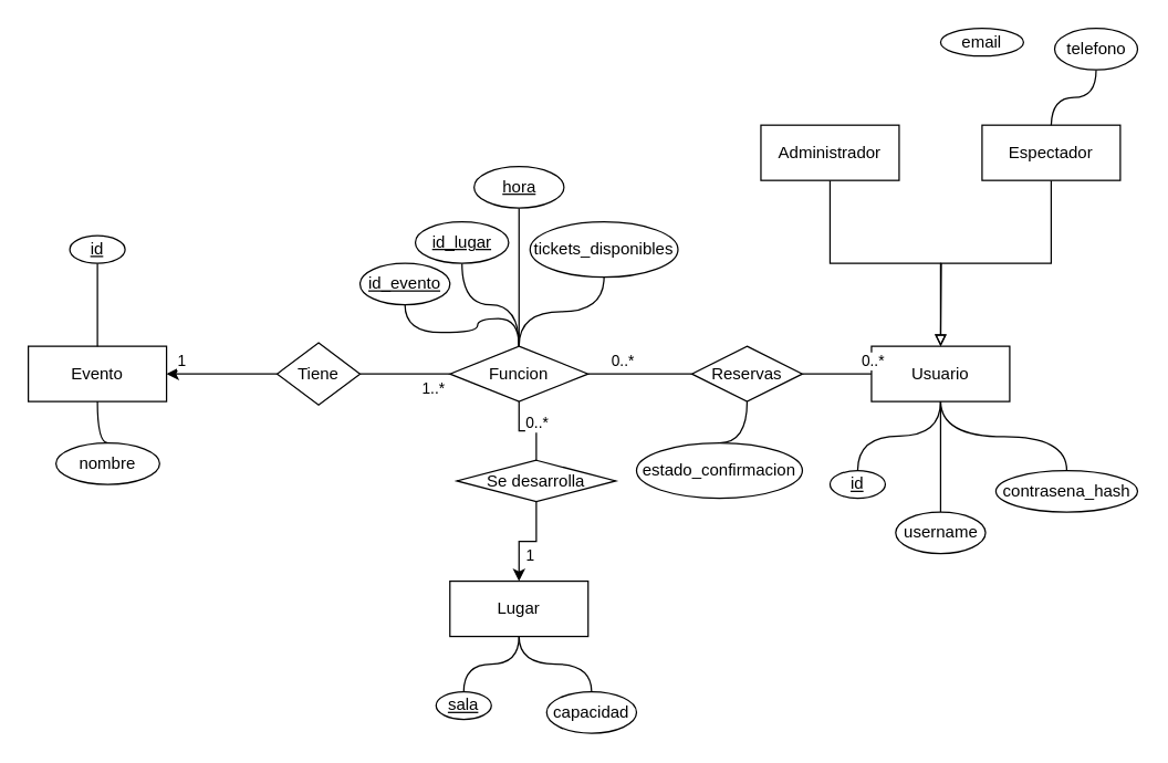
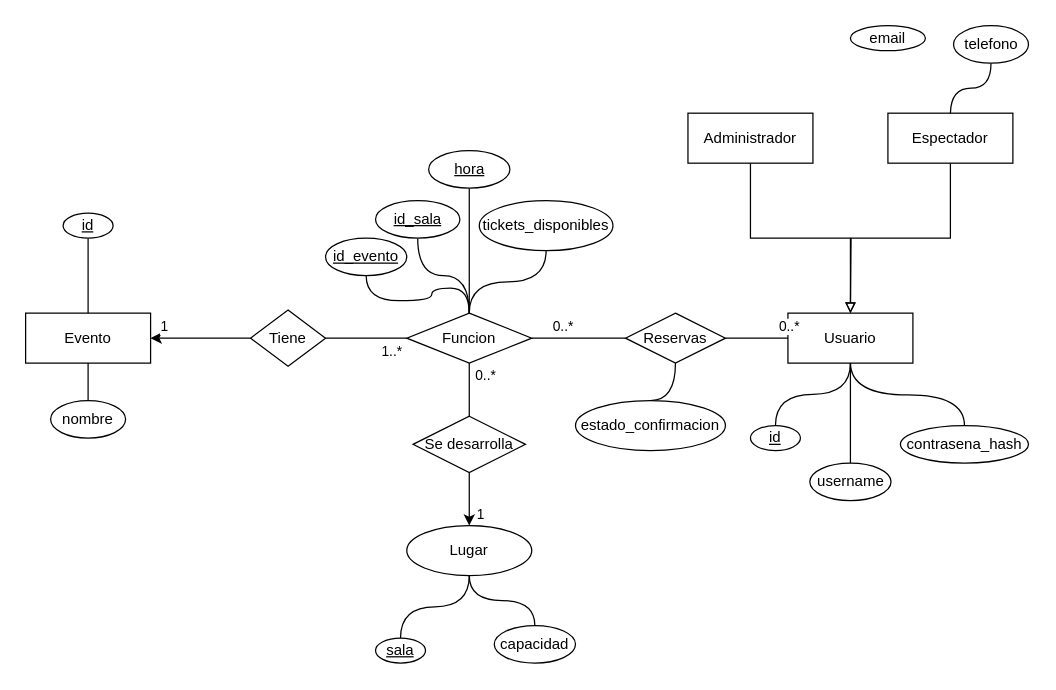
  <mxCell id="0" />
  <mxCell id="1" parent="0" />
  <mxCell id="2" value="Evento" style="whiteSpace=wrap;html=1;align=center;" parent="1" vertex="1"><mxGeometry x="20" y="250" width="100" height="40" as="geometry" /></mxCell>
  <mxCell id="3" value="Funcion" style="rhombus;whiteSpace=wrap;html=1;align=center;" parent="1" vertex="1"><mxGeometry x="325" y="250" width="100" height="40" as="geometry" /></mxCell>
- <mxCell id="4" value="&lt;div&gt;Lugar&lt;/div&gt;" style="whiteSpace=wrap;html=1;align=center;" parent="1" vertex="1"><mxGeometry x="325" y="420" width="100" height="40" as="geometry" /></mxCell>
+ <mxCell id="4" value="&lt;div&gt;Lugar&lt;/div&gt;" style="ellipse;whiteSpace=wrap;html=1;align=center;" parent="1" vertex="1"><mxGeometry x="325" y="420" width="100" height="40" as="geometry" /></mxCell>
  <mxCell id="5" value="Usuario" style="whiteSpace=wrap;html=1;align=center;" parent="1" vertex="1"><mxGeometry x="630" y="250" width="100" height="40" as="geometry" /></mxCell>
  <mxCell id="6" style="edgeStyle=orthogonalEdgeStyle;rounded=0;orthogonalLoop=1;jettySize=auto;html=1;exitX=0.5;exitY=1;exitDx=0;exitDy=0;endArrow=block;endFill=0;" parent="1" source="7" edge="1"><mxGeometry relative="1" as="geometry"><mxPoint x="680" y="250" as="targetPoint" /></mxGeometry></mxCell>
  <mxCell id="7" value="Espectador" style="whiteSpace=wrap;html=1;align=center;" parent="1" vertex="1"><mxGeometry x="710" y="90" width="100" height="40" as="geometry" /></mxCell>
  <mxCell id="8" style="edgeStyle=orthogonalEdgeStyle;rounded=0;orthogonalLoop=1;jettySize=auto;html=1;exitX=0.5;exitY=1;exitDx=0;exitDy=0;entryX=0.5;entryY=0;entryDx=0;entryDy=0;endArrow=block;endFill=0;" parent="1" source="9" target="5" edge="1"><mxGeometry relative="1" as="geometry" /></mxCell>
  <mxCell id="9" value="Administrador" style="whiteSpace=wrap;html=1;align=center;" parent="1" vertex="1"><mxGeometry x="550" y="90" width="100" height="40" as="geometry" /></mxCell>
  <mxCell id="10" style="edgeStyle=orthogonalEdgeStyle;rounded=0;orthogonalLoop=1;jettySize=auto;html=1;exitX=0;exitY=0.5;exitDx=0;exitDy=0;entryX=1;entryY=0.5;entryDx=0;entryDy=0;" parent="1" source="14" target="2" edge="1"><mxGeometry relative="1" as="geometry" /></mxCell>
  <mxCell id="11" value="1" style="edgeLabel;html=1;align=center;verticalAlign=middle;resizable=0;points=[];" vertex="1" connectable="0" parent="10"><mxGeometry x="-0.15" relative="1" as="geometry"><mxPoint x="-36" y="-10" as="offset" /></mxGeometry></mxCell>
  <mxCell id="12" style="edgeStyle=orthogonalEdgeStyle;rounded=0;orthogonalLoop=1;jettySize=auto;html=1;exitX=1;exitY=0.5;exitDx=0;exitDy=0;entryX=0;entryY=0.5;entryDx=0;entryDy=0;endArrow=none;endFill=0;" parent="1" source="14" target="3" edge="1"><mxGeometry relative="1" as="geometry" /></mxCell>
  <mxCell id="13" value="&lt;div&gt;1..*&lt;/div&gt;" style="edgeLabel;html=1;align=center;verticalAlign=middle;resizable=0;points=[];" vertex="1" connectable="0" parent="12"><mxGeometry x="0.169" y="-2" relative="1" as="geometry"><mxPoint x="14" y="8" as="offset" /></mxGeometry></mxCell>
  <mxCell id="14" value="Tiene" style="shape=rhombus;perimeter=rhombusPerimeter;whiteSpace=wrap;html=1;align=center;" parent="1" vertex="1"><mxGeometry x="200" y="247.5" width="60" height="45" as="geometry" /></mxCell>
  <mxCell id="15" style="edgeStyle=orthogonalEdgeStyle;rounded=0;orthogonalLoop=1;jettySize=auto;html=1;exitX=0.5;exitY=1;exitDx=0;exitDy=0;entryX=0.5;entryY=0;entryDx=0;entryDy=0;endArrow=classic;endFill=1;" parent="1" source="19" target="4" edge="1"><mxGeometry relative="1" as="geometry" /></mxCell>
  <mxCell id="16" value="1" style="edgeLabel;html=1;align=center;verticalAlign=middle;resizable=0;points=[];" vertex="1" connectable="0" parent="15"><mxGeometry x="0.154" y="2" relative="1" as="geometry"><mxPoint x="6" y="8" as="offset" /></mxGeometry></mxCell>
  <mxCell id="17" style="edgeStyle=orthogonalEdgeStyle;rounded=0;orthogonalLoop=1;jettySize=auto;html=1;exitX=0.5;exitY=0;exitDx=0;exitDy=0;entryX=0.5;entryY=1;entryDx=0;entryDy=0;endArrow=none;endFill=0;" parent="1" source="19" target="3" edge="1"><mxGeometry relative="1" as="geometry" /></mxCell>
  <mxCell id="18" value="0..*" style="edgeLabel;html=1;align=center;verticalAlign=middle;resizable=0;points=[];" vertex="1" connectable="0" parent="17"><mxGeometry x="0.254" relative="1" as="geometry"><mxPoint x="12" y="-6" as="offset" /></mxGeometry></mxCell>
- <mxCell id="19" value="Se desarrolla" style="shape=rhombus;perimeter=rhombusPerimeter;whiteSpace=wrap;html=1;align=center;" parent="1" vertex="1"><mxGeometry x="330" y="332.5" width="115" height="30" as="geometry" /></mxCell>
+ <mxCell id="19" value="Se desarrolla" style="shape=rhombus;perimeter=rhombusPerimeter;whiteSpace=wrap;html=1;align=center;" parent="1" vertex="1"><mxGeometry x="330" y="332.5" width="90" height="45" as="geometry" /></mxCell>
  <mxCell id="20" style="edgeStyle=orthogonalEdgeStyle;rounded=0;orthogonalLoop=1;jettySize=auto;html=1;exitX=0;exitY=0.5;exitDx=0;exitDy=0;entryX=1;entryY=0.5;entryDx=0;entryDy=0;endArrow=none;endFill=0;" parent="1" source="24" target="3" edge="1"><mxGeometry relative="1" as="geometry" /></mxCell>
  <mxCell id="21" value="0..*" style="edgeLabel;html=1;align=center;verticalAlign=middle;resizable=0;points=[];" vertex="1" connectable="0" parent="20"><mxGeometry x="-0.221" relative="1" as="geometry"><mxPoint x="-22" y="-10" as="offset" /></mxGeometry></mxCell>
  <mxCell id="22" style="edgeStyle=orthogonalEdgeStyle;rounded=0;orthogonalLoop=1;jettySize=auto;html=1;exitX=1;exitY=0.5;exitDx=0;exitDy=0;entryX=0;entryY=0.5;entryDx=0;entryDy=0;endArrow=none;endFill=0;" parent="1" source="24" target="5" edge="1"><mxGeometry relative="1" as="geometry" /></mxCell>
  <mxCell id="23" value="0..*" style="edgeLabel;html=1;align=center;verticalAlign=middle;resizable=0;points=[];" vertex="1" connectable="0" parent="22"><mxGeometry x="-0.339" y="2" relative="1" as="geometry"><mxPoint x="33" y="-8" as="offset" /></mxGeometry></mxCell>
  <mxCell id="24" value="Reservas" style="shape=rhombus;perimeter=rhombusPerimeter;whiteSpace=wrap;html=1;align=center;" parent="1" vertex="1"><mxGeometry x="500" y="250" width="80" height="40" as="geometry" /></mxCell>
  <mxCell id="25" style="edgeStyle=orthogonalEdgeStyle;rounded=0;orthogonalLoop=1;jettySize=auto;html=1;exitX=0.5;exitY=0;exitDx=0;exitDy=0;entryX=0.5;entryY=1;entryDx=0;entryDy=0;endArrow=none;endFill=0;curved=1;" parent="1" source="26" target="5" edge="1"><mxGeometry relative="1" as="geometry" /></mxCell>
  <mxCell id="26" value="id" style="ellipse;whiteSpace=wrap;html=1;align=center;fontStyle=4;" parent="1" vertex="1"><mxGeometry x="600" y="340" width="40" height="20" as="geometry" /></mxCell>
  <mxCell id="27" style="edgeStyle=orthogonalEdgeStyle;rounded=0;orthogonalLoop=1;jettySize=auto;html=1;exitX=0.5;exitY=1;exitDx=0;exitDy=0;entryX=0.5;entryY=0;entryDx=0;entryDy=0;endArrow=none;endFill=0;curved=1;" parent="1" source="28" target="3" edge="1"><mxGeometry relative="1" as="geometry" /></mxCell>
  <mxCell id="28" value="id_evento" style="ellipse;whiteSpace=wrap;html=1;align=center;fontStyle=4;" parent="1" vertex="1"><mxGeometry x="260" y="190" width="65" height="30" as="geometry" /></mxCell>
  <mxCell id="29" style="edgeStyle=orthogonalEdgeStyle;rounded=0;orthogonalLoop=1;jettySize=auto;html=1;exitX=0.5;exitY=1;exitDx=0;exitDy=0;entryX=0.5;entryY=0;entryDx=0;entryDy=0;endArrow=none;endFill=0;" parent="1" source="30" target="2" edge="1"><mxGeometry relative="1" as="geometry" /></mxCell>
  <mxCell id="30" value="id" style="ellipse;whiteSpace=wrap;html=1;align=center;fontStyle=4;" parent="1" vertex="1"><mxGeometry x="50" y="170" width="40" height="20" as="geometry" /></mxCell>
  <mxCell id="31" style="edgeStyle=orthogonalEdgeStyle;curved=1;rounded=0;orthogonalLoop=1;jettySize=auto;html=1;exitX=0.5;exitY=0;exitDx=0;exitDy=0;entryX=0.5;entryY=1;entryDx=0;entryDy=0;endArrow=none;endFill=0;" parent="1" source="32" target="4" edge="1"><mxGeometry relative="1" as="geometry" /></mxCell>
- <mxCell id="32" value="sala" style="ellipse;whiteSpace=wrap;html=1;align=center;fontStyle=4;" parent="1" vertex="1"><mxGeometry x="315" y="500" width="40" height="20" as="geometry" /></mxCell>
+ <mxCell id="32" value="sala" style="ellipse;whiteSpace=wrap;html=1;align=center;fontStyle=4;" parent="1" vertex="1"><mxGeometry x="300" y="510" width="40" height="20" as="geometry" /></mxCell>
  <mxCell id="33" style="edgeStyle=orthogonalEdgeStyle;curved=1;rounded=0;orthogonalLoop=1;jettySize=auto;html=1;exitX=0.5;exitY=0;exitDx=0;exitDy=0;endArrow=none;endFill=0;entryX=0.5;entryY=1;entryDx=0;entryDy=0;" parent="1" source="34" target="4" edge="1"><mxGeometry relative="1" as="geometry"><mxPoint x="370" y="460" as="targetPoint" /></mxGeometry></mxCell>
  <mxCell id="34" value="capacidad" style="ellipse;whiteSpace=wrap;html=1;align=center;" parent="1" vertex="1"><mxGeometry x="395" y="500" width="65" height="30" as="geometry" /></mxCell>
  <mxCell id="35" style="edgeStyle=orthogonalEdgeStyle;curved=1;rounded=0;orthogonalLoop=1;jettySize=auto;html=1;exitX=0.5;exitY=0;exitDx=0;exitDy=0;endArrow=none;endFill=0;" parent="1" source="36" edge="1"><mxGeometry relative="1" as="geometry"><mxPoint x="680" y="290" as="targetPoint" /></mxGeometry></mxCell>
  <mxCell id="36" value="username" style="ellipse;whiteSpace=wrap;html=1;align=center;" parent="1" vertex="1"><mxGeometry x="647.5" y="370" width="65" height="30" as="geometry" /></mxCell>
  <mxCell id="37" style="edgeStyle=orthogonalEdgeStyle;curved=1;rounded=0;orthogonalLoop=1;jettySize=auto;html=1;exitX=0.5;exitY=0;exitDx=0;exitDy=0;endArrow=none;endFill=0;" parent="1" source="38" edge="1"><mxGeometry relative="1" as="geometry"><mxPoint x="680" y="290" as="targetPoint" /></mxGeometry></mxCell>
  <mxCell id="38" value="contrasena_hash" style="ellipse;whiteSpace=wrap;html=1;align=center;" parent="1" vertex="1"><mxGeometry x="720" y="340" width="102.5" height="30" as="geometry" /></mxCell>
  <mxCell id="39" style="edgeStyle=orthogonalEdgeStyle;curved=1;rounded=0;orthogonalLoop=1;jettySize=auto;html=1;exitX=0.5;exitY=1;exitDx=0;exitDy=0;endArrow=none;endFill=0;entryX=0.5;entryY=0;entryDx=0;entryDy=0;" parent="1" source="40" target="3" edge="1"><mxGeometry relative="1" as="geometry"><mxPoint x="373" y="250" as="targetPoint" /></mxGeometry></mxCell>
  <mxCell id="40" value="hora" style="ellipse;whiteSpace=wrap;html=1;align=center;fontStyle=4;" parent="1" vertex="1"><mxGeometry x="342.5" y="120" width="65" height="30" as="geometry" /></mxCell>
  <mxCell id="41" style="edgeStyle=orthogonalEdgeStyle;curved=1;rounded=0;orthogonalLoop=1;jettySize=auto;html=1;exitX=0.5;exitY=1;exitDx=0;exitDy=0;entryX=0.5;entryY=0;entryDx=0;entryDy=0;endArrow=none;endFill=0;" parent="1" source="42" target="3" edge="1"><mxGeometry relative="1" as="geometry" /></mxCell>
- <mxCell id="42" value="id_lugar" style="ellipse;whiteSpace=wrap;html=1;align=center;fontStyle=4;" parent="1" vertex="1"><mxGeometry x="300" y="160" width="67.5" height="30" as="geometry" /></mxCell>
+ <mxCell id="42" value="id_sala" style="ellipse;whiteSpace=wrap;html=1;align=center;fontStyle=4;" parent="1" vertex="1"><mxGeometry x="300" y="160" width="67.5" height="30" as="geometry" /></mxCell>
  <mxCell id="43" style="edgeStyle=orthogonalEdgeStyle;curved=1;rounded=0;orthogonalLoop=1;jettySize=auto;html=1;exitX=0.5;exitY=1;exitDx=0;exitDy=0;endArrow=none;endFill=0;entryX=0.5;entryY=0;entryDx=0;entryDy=0;" parent="1" source="44" target="3" edge="1"><mxGeometry relative="1" as="geometry"><mxPoint x="380" y="250" as="targetPoint" /></mxGeometry></mxCell>
  <mxCell id="44" value="tickets_disponibles" style="ellipse;whiteSpace=wrap;html=1;align=center;" parent="1" vertex="1"><mxGeometry x="383" y="160" width="107" height="40" as="geometry" /></mxCell>
  <mxCell id="45" style="edgeStyle=orthogonalEdgeStyle;curved=1;rounded=0;orthogonalLoop=1;jettySize=auto;html=1;exitX=0.5;exitY=0;exitDx=0;exitDy=0;entryX=0.5;entryY=1;entryDx=0;entryDy=0;endArrow=none;endFill=0;" parent="1" source="46" target="24" edge="1"><mxGeometry relative="1" as="geometry" /></mxCell>
  <mxCell id="46" value="estado_confirmacion" style="ellipse;whiteSpace=wrap;html=1;align=center;" parent="1" vertex="1"><mxGeometry x="460" y="320" width="120" height="40" as="geometry" /></mxCell>
  <mxCell id="47" style="edgeStyle=orthogonalEdgeStyle;curved=1;rounded=0;orthogonalLoop=1;jettySize=auto;html=1;exitX=0.5;exitY=0;exitDx=0;exitDy=0;entryX=0.5;entryY=1;entryDx=0;entryDy=0;endArrow=none;endFill=0;" parent="1" source="48" target="2" edge="1"><mxGeometry relative="1" as="geometry" /></mxCell>
- <mxCell id="48" value="nombre" style="ellipse;whiteSpace=wrap;html=1;align=center;" parent="1" vertex="1"><mxGeometry x="40" y="320" width="75" height="30" as="geometry" /></mxCell>
+ <mxCell id="48" value="nombre" style="ellipse;whiteSpace=wrap;html=1;align=center;" parent="1" vertex="1"><mxGeometry x="40" y="320" width="60" height="30" as="geometry" /></mxCell>
  <mxCell id="49" value="email" style="ellipse;whiteSpace=wrap;html=1;align=center;" parent="1" vertex="1"><mxGeometry x="680" y="20" width="60" height="20" as="geometry" /></mxCell>
  <mxCell id="50" style="edgeStyle=orthogonalEdgeStyle;curved=1;rounded=0;orthogonalLoop=1;jettySize=auto;html=1;exitX=0.5;exitY=1;exitDx=0;exitDy=0;endArrow=none;endFill=0;" parent="1" source="51" edge="1"><mxGeometry relative="1" as="geometry"><mxPoint x="760" y="90" as="targetPoint" /></mxGeometry></mxCell>
  <mxCell id="51" value="telefono" style="ellipse;whiteSpace=wrap;html=1;align=center;" parent="1" vertex="1"><mxGeometry x="762.5" y="20" width="60" height="30" as="geometry" /></mxCell>
